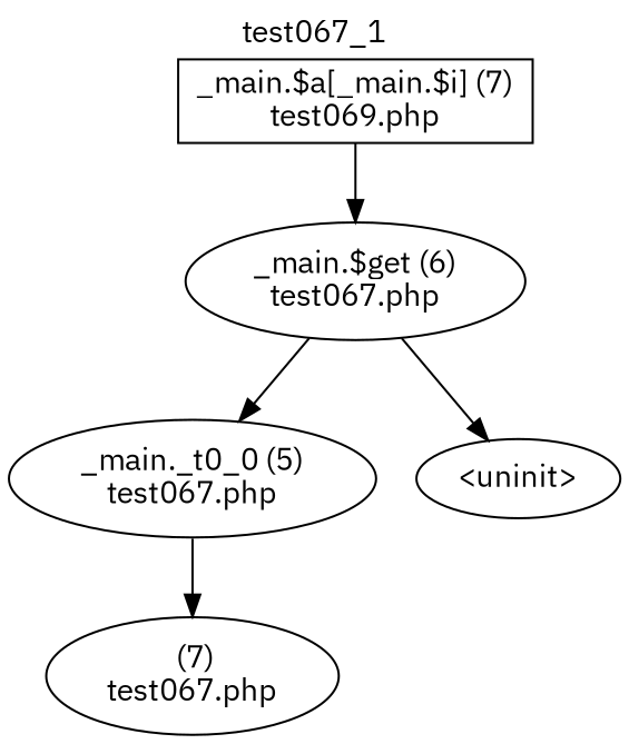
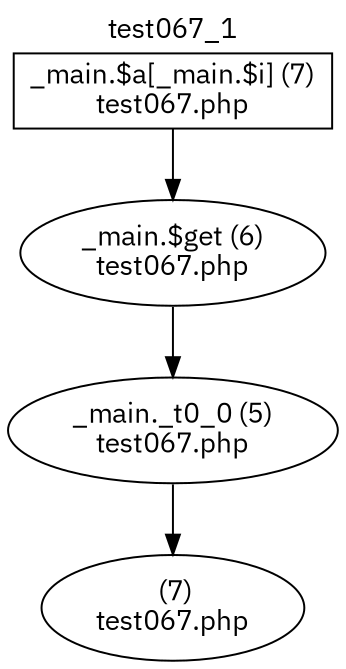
  digraph {
    fontname="IBM Plex Sans"
    label=test067_1
    labelloc=t
    node [fontname="IBM Plex Sans" shape=ellipse]
    edge [fontname="IBM Plex Sans"]
-   n1 [label="_main.$a[_main.$i] (7)\ntest069.php" shape=box]
+   n1 [label="_main.$a[_main.$i] (7)\ntest067.php" shape=box]
    n2 [label="_main.$get (6)\ntest067.php"]
    n3 [label="_main._t0_0 (5)\ntest067.php"]
-   n4 [label="<uninit>"]
    n5 [label=" (7)\ntest067.php"]
    n1 -> n2
    n2 -> n3
-   n2 -> n4
    n3 -> n5
  }
